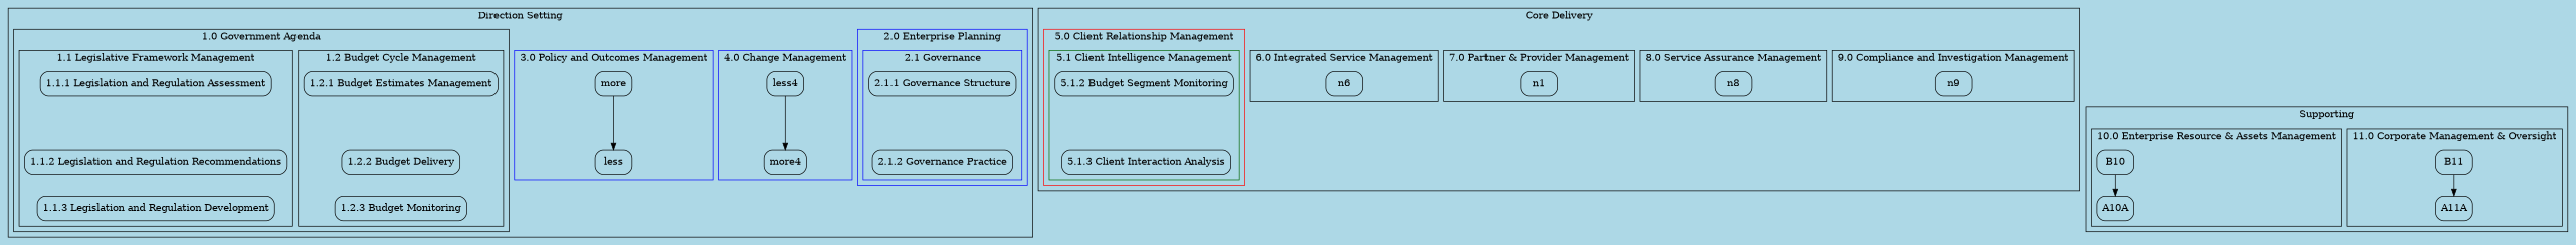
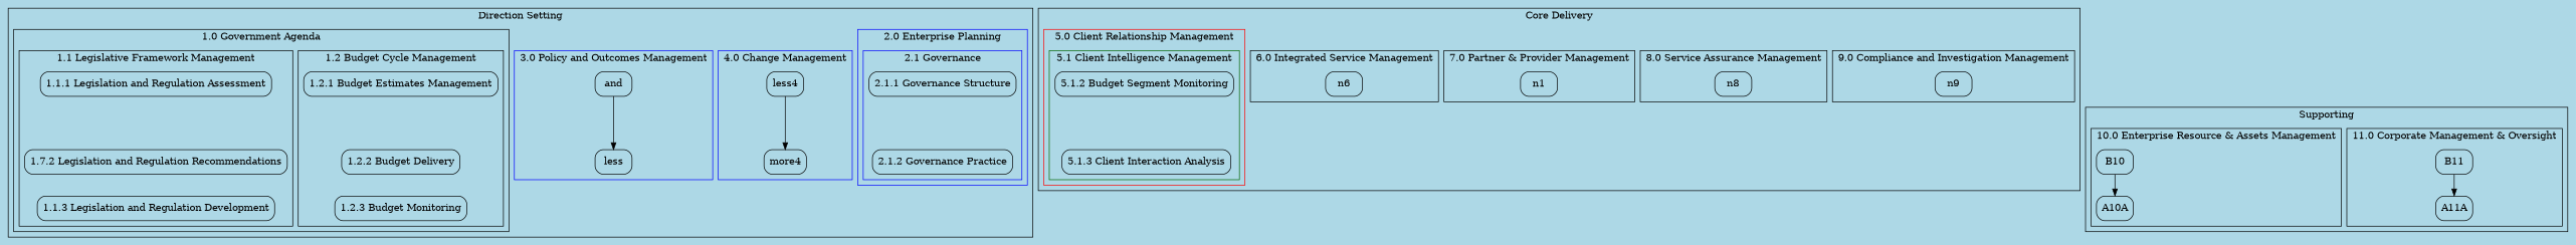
  digraph {
    bgcolor=lightblue
    compound=true
    rankdir=TB
    ranksep=0.3
    node [shape=box style=rounded]
    edge [style=invis]
    more4
    less4
-   more
+   more [label=and]
    less
    "2.1.1 Governance Structure"
    "2.1.2 Governance Practice"
    "1.2.1 Budget Estimates Management"
    "1.2.2 Budget Delivery"
    "1.2.3 Budget Monitoring"
    "1.1.1 Legislation and Regulation Assessment"
-   "1.1.2 Legislation and Regulation Recommendations"
+   "1.1.2 Legislation and Regulation Recommendations" [label="1.7.2 Legislation and Regulation Recommendations"]
    "1.1.3 Legislation and Regulation Development"
    n9
    n8
    n7 [label=n1]
    n6
    "5.1.2 Client Segment Monitoring" [label="5.1.2 Budget Segment Monitoring"]
    "5.1.3 Client Interaction Analysis"
    B11
    A11A
    B10
    A10A
    subgraph cluster_1 {
      label="Direction Setting"
      rankdir=LR
      subgraph cluster_2 {
        color=blue
        fillcolor=red
        label="4.0 Change Management"
        rankdir=LR
        more4
        less4
      }
      subgraph cluster_3 {
        color=blue
        fillcolor=red
        label="3.0 Policy and Outcomes Management"
        rankdir=LR
        more
        less
      }
      subgraph cluster_4 {
        color=blue
        fillcolor=red
        label="2.0 Enterprise Planning"
        rankdir=LR
        subgraph cluster_5 {
          color=blue
          fillcolor=red
          label="2.1 Governance"
          rankdir=LR
          "2.1.1 Governance Structure"
          "2.1.2 Governance Practice"
        }
      }
      subgraph cluster_6 {
        label="1.0 Government Agenda"
        rankdir=LR
        subgraph cluster_7 {
          label="1.2 Budget Cycle Management"
          rankdir=LR
          "1.2.1 Budget Estimates Management"
          "1.2.2 Budget Delivery"
          "1.2.3 Budget Monitoring"
        }
        subgraph cluster_8 {
          label="1.1 Legislative Framework Management"
          rankdir=LR
          "1.1.1 Legislation and Regulation Assessment"
          "1.1.2 Legislation and Regulation Recommendations"
          "1.1.3 Legislation and Regulation Development"
        }
      }
    }
    subgraph cluster_9 {
      label="Core Delivery"
      rankdir=BT
      subgraph cluster_10 {
        label="9.0 Compliance and Investigation Management"
        rankdir=BT
        n9
      }
      subgraph cluster_11 {
        label="8.0 Service Assurance Management"
        rankdir=BT
        n8
      }
      subgraph cluster_12 {
        label="7.0 Partner & Provider Management"
        rankdir=BT
        n7
      }
      subgraph cluster_13 {
        label="6.0 Integrated Service Management"
        rankdir=BT
        n6
      }
      subgraph cluster_14 {
        color=red
        fillcolor=green
        label="5.0 Client Relationship Management"
        rankdir=BT
        subgraph cluster_15 {
          color=darkgreen
          fillcolor=pink
          label="5.1 Client Intelligence Management"
          rankdir=BT
          "5.1.2 Client Segment Monitoring"
          "5.1.3 Client Interaction Analysis"
        }
      }
    }
    subgraph cluster_16 {
      label=Supporting
      subgraph cluster_17 {
        label="11.0 Corporate Management & Oversight"
        B11
        A11A
      }
      subgraph cluster_18 {
        label="10.0 Enterprise Resource & Assets Management"
        B10
        A10A
      }
    }
    less4 -> more4 [style=""]
    more -> less [style=""]
    "2.1.1 Governance Structure" -> "2.1.2 Governance Practice"
    "1.2.1 Budget Estimates Management" -> "1.2.2 Budget Delivery"
    "1.2.2 Budget Delivery" -> "1.2.3 Budget Monitoring"
    "1.1.1 Legislation and Regulation Assessment" -> "1.1.2 Legislation and Regulation Recommendations"
    "1.1.2 Legislation and Regulation Recommendations" -> "1.1.3 Legislation and Regulation Development"
    "5.1.2 Client Segment Monitoring" -> "5.1.3 Client Interaction Analysis"
    "5.1.3 Client Interaction Analysis" -> A10A
    B11 -> A11A [style=""]
    B10 -> A10A [style=""]
  }
